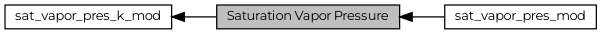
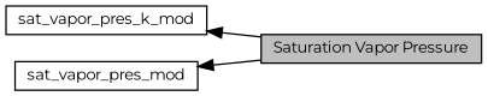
  digraph {
    fontname=Montserrat
    rankdir=LR
    node [color=black fillcolor=white fontname=Montserrat fontsize=10 shape=box style=filled]
    edge [dir=back fontname=Montserrat fontsize=10 labelfontname=Helvetica labelfontsize=10 shape=plaintext style=solid]
    n1 [height=0.2 label=sat_vapor_pres_k_mod width=0.4]
    n2 [fillcolor=grey75 fontcolor=black height=0.2 label="Saturation Vapor Pressure" width=0.4]
    n3 [height=0.2 label=sat_vapor_pres_mod width=0.4]
    n1 -> n2
-   n2 -> n3
+   n3 -> n2
  }
